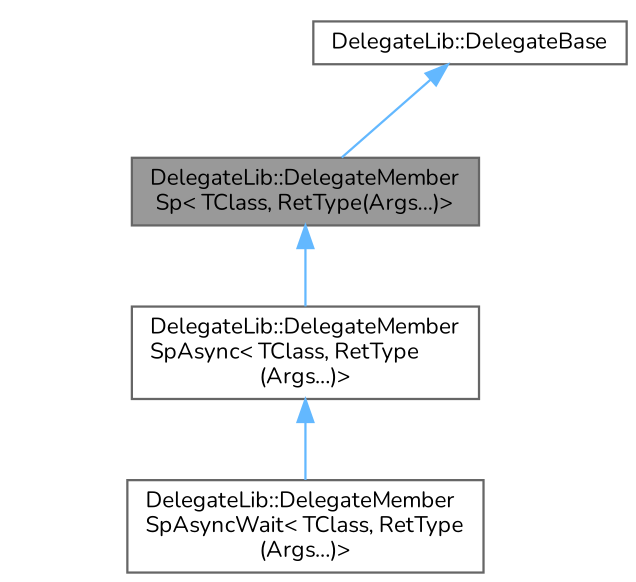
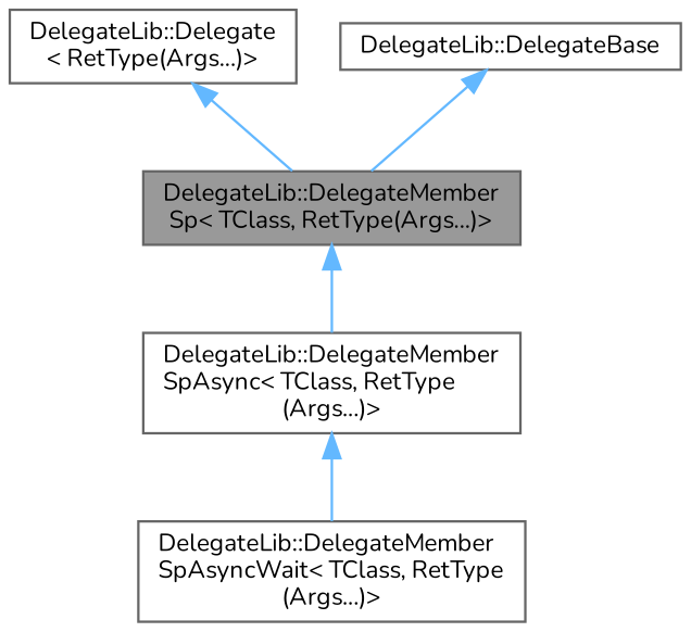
  digraph {
    fontname=Nunito
    node [color=gray40 fillcolor=white fontname=Nunito fontsize=10 shape=box style=filled]
    edge [color=steelblue1 dir=back fontname=Nunito fontsize=10 labelfontname=Helvetica labelfontsize=10 style=solid]
    n1 [fillcolor=grey60 fontcolor=black height=0.2 label="DelegateLib::DelegateMember\lSp\< TClass, RetType(Args...)\>" width=0.4]
    n2 [height=0.2 label="DelegateLib::DelegateMember\lSpAsync\< TClass, RetType\l(Args...)\>" width=0.4]
    n3 [height=0.2 label="DelegateLib::DelegateMember\lSpAsyncWait\< TClass, RetType\l(Args...)\>" width=0.4]
+   n4 [height=0.2 label="DelegateLib::Delegate\l\< RetType(Args...)\>" width=0.4]
    n5 [height=0.2 label="DelegateLib::DelegateBase" width=0.4]
    n1 -> n2
    n2 -> n3
+   n4 -> n1
    n5 -> n1
  }
